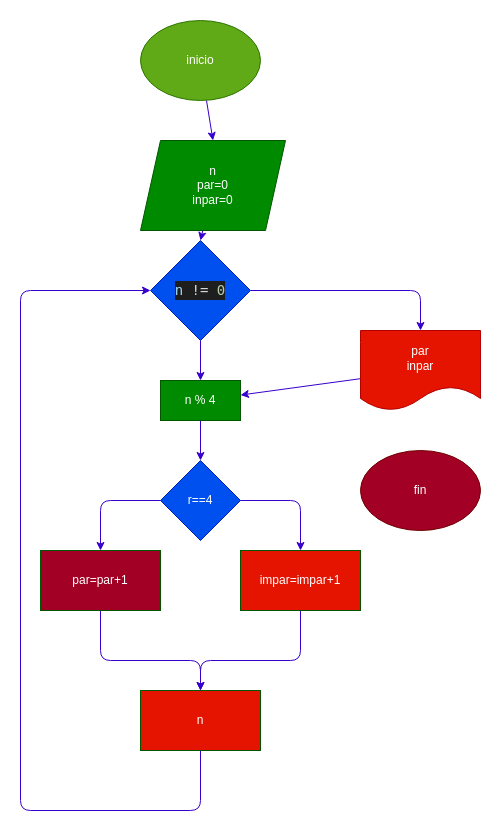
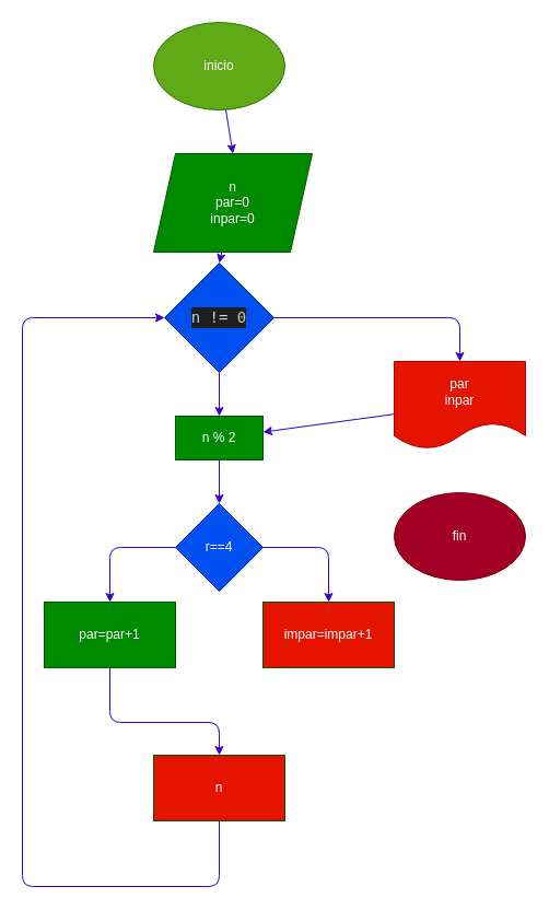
  <mxCell id="0" />
  <mxCell id="1" parent="0" />
  <mxCell id="2" style="edgeStyle=none;html=1;entryX=0.5;entryY=0;entryDx=0;entryDy=0;fillColor=#6a00ff;strokeColor=#3700CC;" edge="1" parent="1" source="3" target="5"><mxGeometry relative="1" as="geometry"><mxPoint x="200" y="150" as="targetPoint" /></mxGeometry></mxCell>
  <mxCell id="3" value="inicio" style="ellipse;whiteSpace=wrap;html=1;fillColor=#60a917;fontColor=#ffffff;strokeColor=#2D7600;" vertex="1" parent="1"><mxGeometry x="140" width="120" height="80" as="geometry" y="20" /></mxCell>
  <mxCell id="4" style="edgeStyle=none;html=1;entryX=0.5;entryY=0;entryDx=0;entryDy=0;fillColor=#6a00ff;strokeColor=#3700CC;" edge="1" parent="1" source="5" target="8"><mxGeometry relative="1" as="geometry"><mxPoint x="200" y="240" as="targetPoint" /></mxGeometry></mxCell>
  <mxCell id="5" value="n&lt;br&gt;par=0&lt;br&gt;inpar=0" style="shape=parallelogram;perimeter=parallelogramPerimeter;whiteSpace=wrap;html=1;fixedSize=1;fillColor=#008a00;fontColor=#ffffff;strokeColor=#005700;" vertex="1" parent="1"><mxGeometry x="140" y="140" width="145" height="90" as="geometry" /></mxCell>
  <mxCell id="6" style="edgeStyle=none;html=1;entryX=0.5;entryY=0;entryDx=0;entryDy=0;fillColor=#6a00ff;strokeColor=#3700CC;" edge="1" parent="1" source="8" target="10"><mxGeometry relative="1" as="geometry"><mxPoint x="200" y="390" as="targetPoint" /></mxGeometry></mxCell>
  <mxCell id="7" style="edgeStyle=none;html=1;fillColor=#6a00ff;strokeColor=#3700CC;" edge="1" parent="1" source="8" target="21"><mxGeometry relative="1" as="geometry"><mxPoint x="420" y="290" as="targetPoint" /><Array as="points"><mxPoint x="420" y="290" /></Array></mxGeometry></mxCell>
  <mxCell id="8" value="&lt;div style=&quot;color: rgb(212 , 212 , 212) ; background-color: rgb(30 , 30 , 30) ; font-family: &amp;#34;droid sans mono&amp;#34; , &amp;#34;monospace&amp;#34; , monospace ; font-size: 14px ; line-height: 19px&quot;&gt;&lt;span style=&quot;color: #9cdcfe&quot;&gt;n&lt;/span&gt; != &lt;span style=&quot;color: #b5cea8&quot;&gt;0&lt;/span&gt;&lt;/div&gt;" style="rhombus;whiteSpace=wrap;html=1;fillColor=#0050ef;fontColor=#ffffff;strokeColor=#001DBC;" vertex="1" parent="1"><mxGeometry x="150" y="240" width="100" height="100" as="geometry" /></mxCell>
  <mxCell id="9" style="edgeStyle=none;html=1;entryX=0.5;entryY=0;entryDx=0;entryDy=0;fillColor=#6a00ff;strokeColor=#3700CC;" edge="1" parent="1" source="10" target="13"><mxGeometry relative="1" as="geometry"><mxPoint x="200" y="460" as="targetPoint" /></mxGeometry></mxCell>
- <mxCell id="10" value="n % 4" style="rounded=0;whiteSpace=wrap;html=1;fillColor=#008a00;fontColor=#ffffff;strokeColor=#005700;" vertex="1" parent="1"><mxGeometry x="160" y="380" width="80" height="40" as="geometry" /></mxCell>
+ <mxCell id="10" value="n % 2" style="rounded=0;whiteSpace=wrap;html=1;fillColor=#008a00;fontColor=#ffffff;strokeColor=#005700;" vertex="1" parent="1"><mxGeometry x="160" y="380" width="80" height="40" as="geometry" /></mxCell>
  <mxCell id="11" style="edgeStyle=none;html=1;fillColor=#6a00ff;strokeColor=#3700CC;" edge="1" parent="1" source="13" target="15"><mxGeometry relative="1" as="geometry"><mxPoint x="100" y="580" as="targetPoint" /><Array as="points"><mxPoint x="100" y="500" /></Array></mxGeometry></mxCell>
  <mxCell id="12" style="edgeStyle=none;html=1;fillColor=#6a00ff;strokeColor=#3700CC;" edge="1" parent="1" source="13" target="17"><mxGeometry relative="1" as="geometry"><mxPoint x="300" y="580" as="targetPoint" /><Array as="points"><mxPoint x="300" y="500" /></Array></mxGeometry></mxCell>
  <mxCell id="13" value="r==4" style="rhombus;whiteSpace=wrap;html=1;fillColor=#0050ef;fontColor=#ffffff;strokeColor=#001DBC;" vertex="1" parent="1"><mxGeometry x="160" y="460" width="80" height="80" as="geometry" /></mxCell>
  <mxCell id="14" style="edgeStyle=none;html=1;fillColor=#6a00ff;strokeColor=#3700CC;" edge="1" parent="1" source="15" target="19"><mxGeometry relative="1" as="geometry"><mxPoint x="200" y="700" as="targetPoint" /><Array as="points"><mxPoint x="100" y="660" /><mxPoint x="200" y="660" /></Array></mxGeometry></mxCell>
- <mxCell id="15" value="par=par+1" style="rounded=0;whiteSpace=wrap;html=1;fillColor=#a20025;fontColor=#ffffff;strokeColor=#005700;" vertex="1" parent="1"><mxGeometry x="40" y="550" width="120" height="60" as="geometry" /></mxCell>
- <mxCell id="16" style="edgeStyle=none;html=1;entryX=0.5;entryY=0;entryDx=0;entryDy=0;fillColor=#6a00ff;strokeColor=#3700CC;" edge="1" parent="1" source="17" target="19"><mxGeometry relative="1" as="geometry"><Array as="points"><mxPoint x="300" y="660" /><mxPoint x="200" y="660" /></Array></mxGeometry></mxCell>
+ <mxCell id="15" value="par=par+1" style="rounded=0;whiteSpace=wrap;html=1;fillColor=#008a00;fontColor=#ffffff;strokeColor=#005700;" vertex="1" parent="1"><mxGeometry x="40" y="550" width="120" height="60" as="geometry" /></mxCell>
  <mxCell id="17" value="impar=impar+1" style="rounded=0;whiteSpace=wrap;html=1;fillColor=#e51400;fontColor=#ffffff;strokeColor=#005700;" vertex="1" parent="1"><mxGeometry x="240" y="550" width="120" height="60" as="geometry" /></mxCell>
  <mxCell id="18" style="edgeStyle=none;html=1;entryX=0;entryY=0.5;entryDx=0;entryDy=0;fillColor=#6a00ff;strokeColor=#3700CC;" edge="1" parent="1" source="19" target="8"><mxGeometry relative="1" as="geometry"><mxPoint x="20" y="440" as="targetPoint" /><Array as="points"><mxPoint x="200" y="810" /><mxPoint x="20" y="810" /><mxPoint x="20" y="290" /></Array></mxGeometry></mxCell>
  <mxCell id="19" value="n" style="rounded=0;whiteSpace=wrap;html=1;fillColor=#e51400;fontColor=#ffffff;strokeColor=#005700;" vertex="1" parent="1"><mxGeometry x="140" y="690" width="120" height="60" as="geometry" /></mxCell>
  <mxCell id="20" style="edgeStyle=none;html=1;fillColor=#6a00ff;strokeColor=#3700CC;" edge="1" parent="1" source="21" target="10"><mxGeometry relative="1" as="geometry"><mxPoint x="420" y="470" as="targetPoint" /></mxGeometry></mxCell>
  <mxCell id="21" value="par&lt;br&gt;inpar" style="shape=document;whiteSpace=wrap;html=1;boundedLbl=1;fillColor=#e51400;fontColor=#ffffff;strokeColor=#B20000;" vertex="1" parent="1"><mxGeometry x="360" y="330" width="120" height="80" as="geometry" /></mxCell>
  <mxCell id="22" value="fin" style="ellipse;whiteSpace=wrap;html=1;fillColor=#a20025;fontColor=#ffffff;strokeColor=#6F0000;" vertex="1" parent="1"><mxGeometry x="360" y="450" width="120" height="80" as="geometry" /></mxCell>
